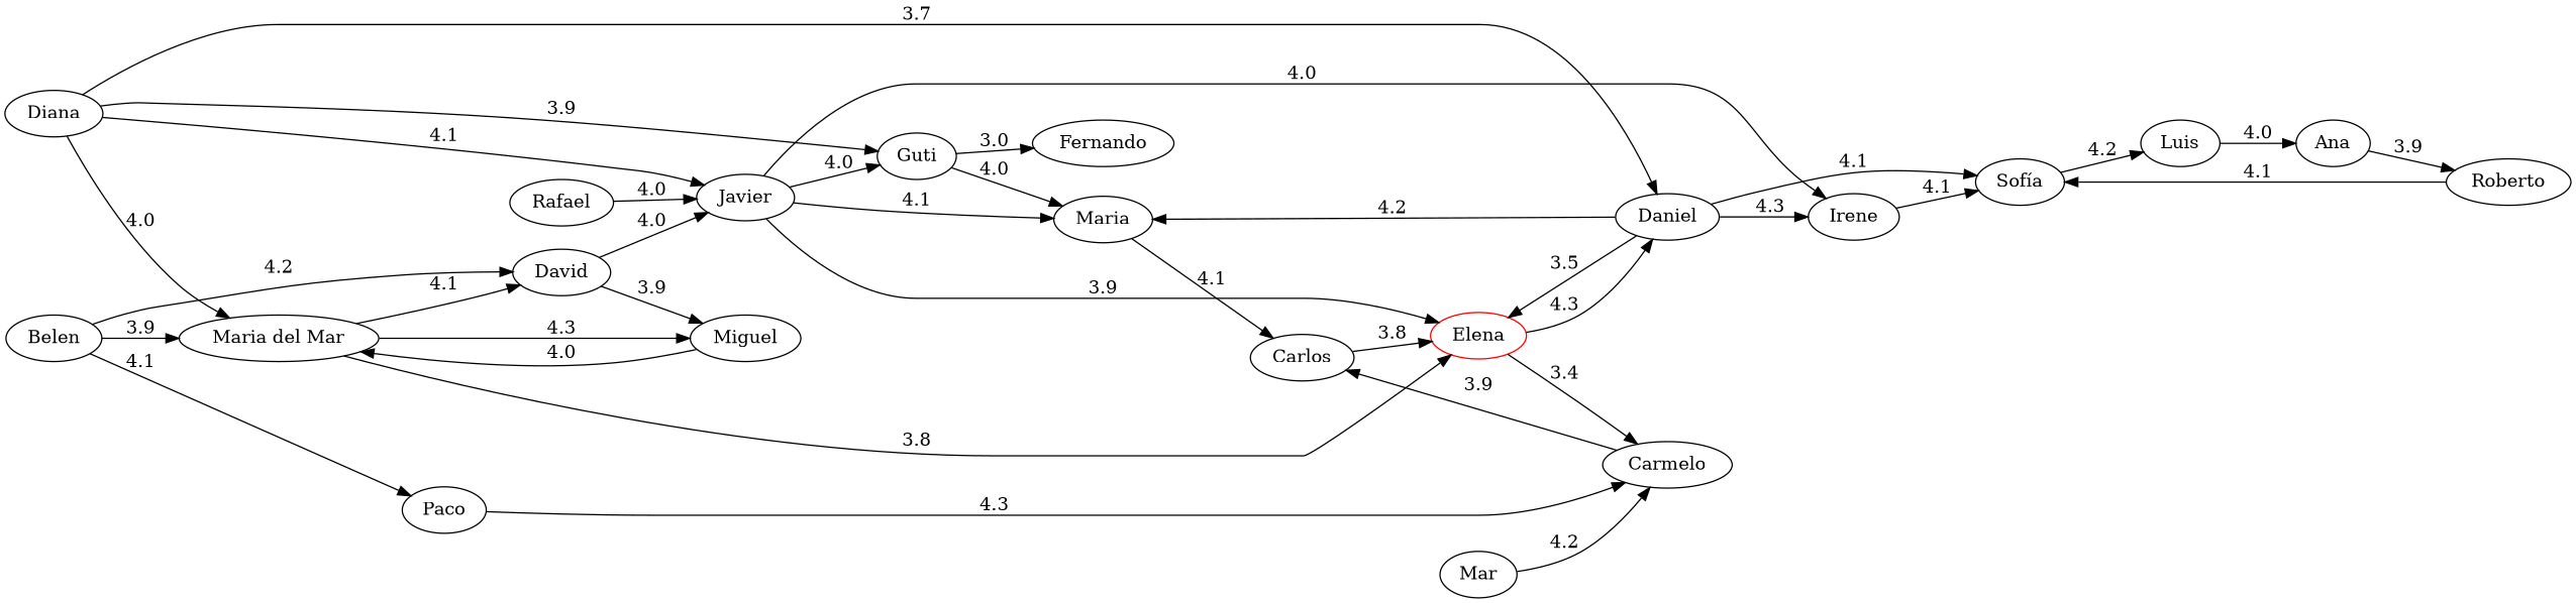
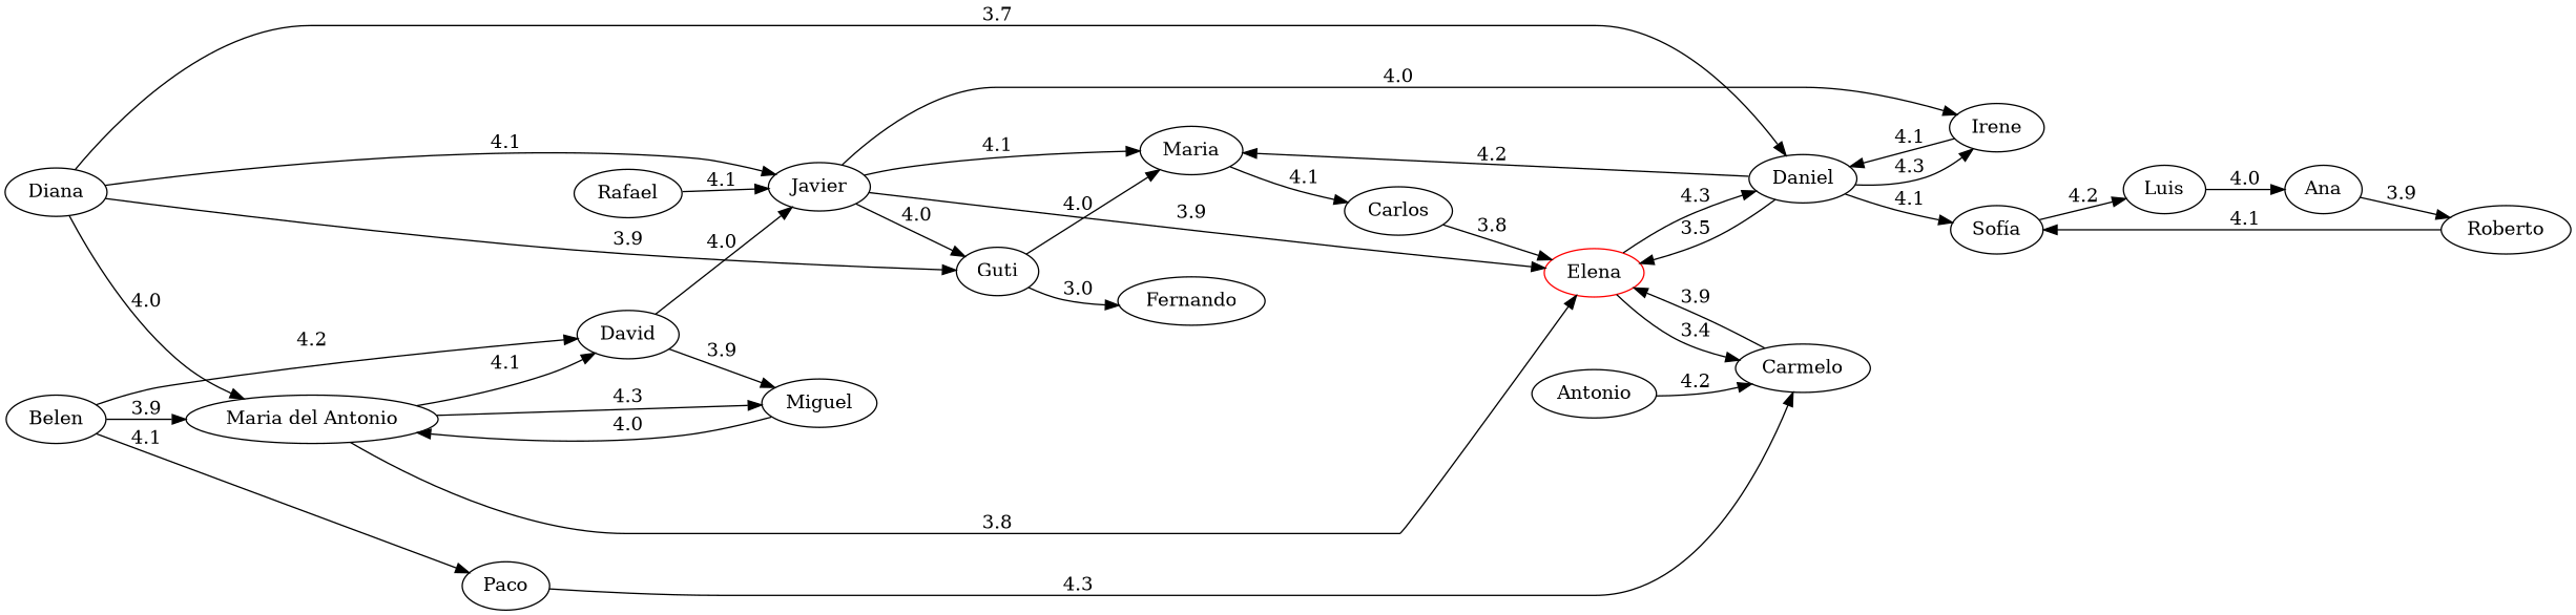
  strict digraph {
    rankdir=LR
    edge [color=black]
    n1 [label=Diana]
    n2 [label=Guti]
    n3 [label=Daniel]
    n4 [label=Javier]
-   n5 [label="Maria del Mar"]
+   n5 [label="Maria del Antonio"]
    n6 [label=Fernando]
    n7 [label=Maria]
    n8 [color=red label=Elena]
    n9 [label=Irene]
    n10 [label="Sofía"]
    n11 [label=David]
    n12 [label=Miguel]
    n13 [label=Carlos]
    n14 [label=Belen]
    n15 [label=Paco]
    n16 [label=Carmelo]
    n17 [label=Rafael]
-   n18 [label=Mar]
+   n18 [label=Antonio]
    n19 [label=Luis]
    n20 [label=Ana]
    n21 [label=Roberto]
    n1 -> n2 [label=3.9]
    n1 -> n3 [label=3.7]
    n1 -> n4 [label=4.1]
    n1 -> n5 [label=4.0]
    n2 -> n6 [label=3.0]
    n2 -> n7 [label=4.0]
    n3 -> n7 [label=4.2]
    n3 -> n8 [label=3.5]
    n3 -> n9 [label=4.3]
    n3 -> n10 [label=4.1]
    n4 -> n2 [label=4.0]
    n4 -> n7 [label=4.1]
    n4 -> n8 [label=3.9]
    n4 -> n9 [label=4.0]
    n5 -> n8 [label=3.8]
    n5 -> n11 [label=4.1]
    n5 -> n12 [label=4.3]
    n7 -> n13 [label=4.1]
    n8 -> n3 [label=4.3]
    n8 -> n16 [label=3.4]
-   n9 -> n10 [label=4.1]
+   n9 -> n3 [label=4.1]
    n10 -> n19 [label=4.2]
    n11 -> n4 [label=4.0]
    n11 -> n12 [label=3.9]
    n12 -> n5 [label=4.0]
    n13 -> n8 [label=3.8]
    n14 -> n5 [label=3.9]
    n14 -> n11 [label=4.2]
    n14 -> n15 [label=4.1]
    n15 -> n16 [label=4.3]
-   n16 -> n13 [label=3.9]
-   n17 -> n4 [label=4.0]
+   n16 -> n8 [label=3.9]
+   n17 -> n4 [label=4.1]
    n18 -> n16 [label=4.2]
    n19 -> n20 [label=4.0]
    n20 -> n21 [label=3.9]
    n21 -> n10 [label=4.1]
  }
